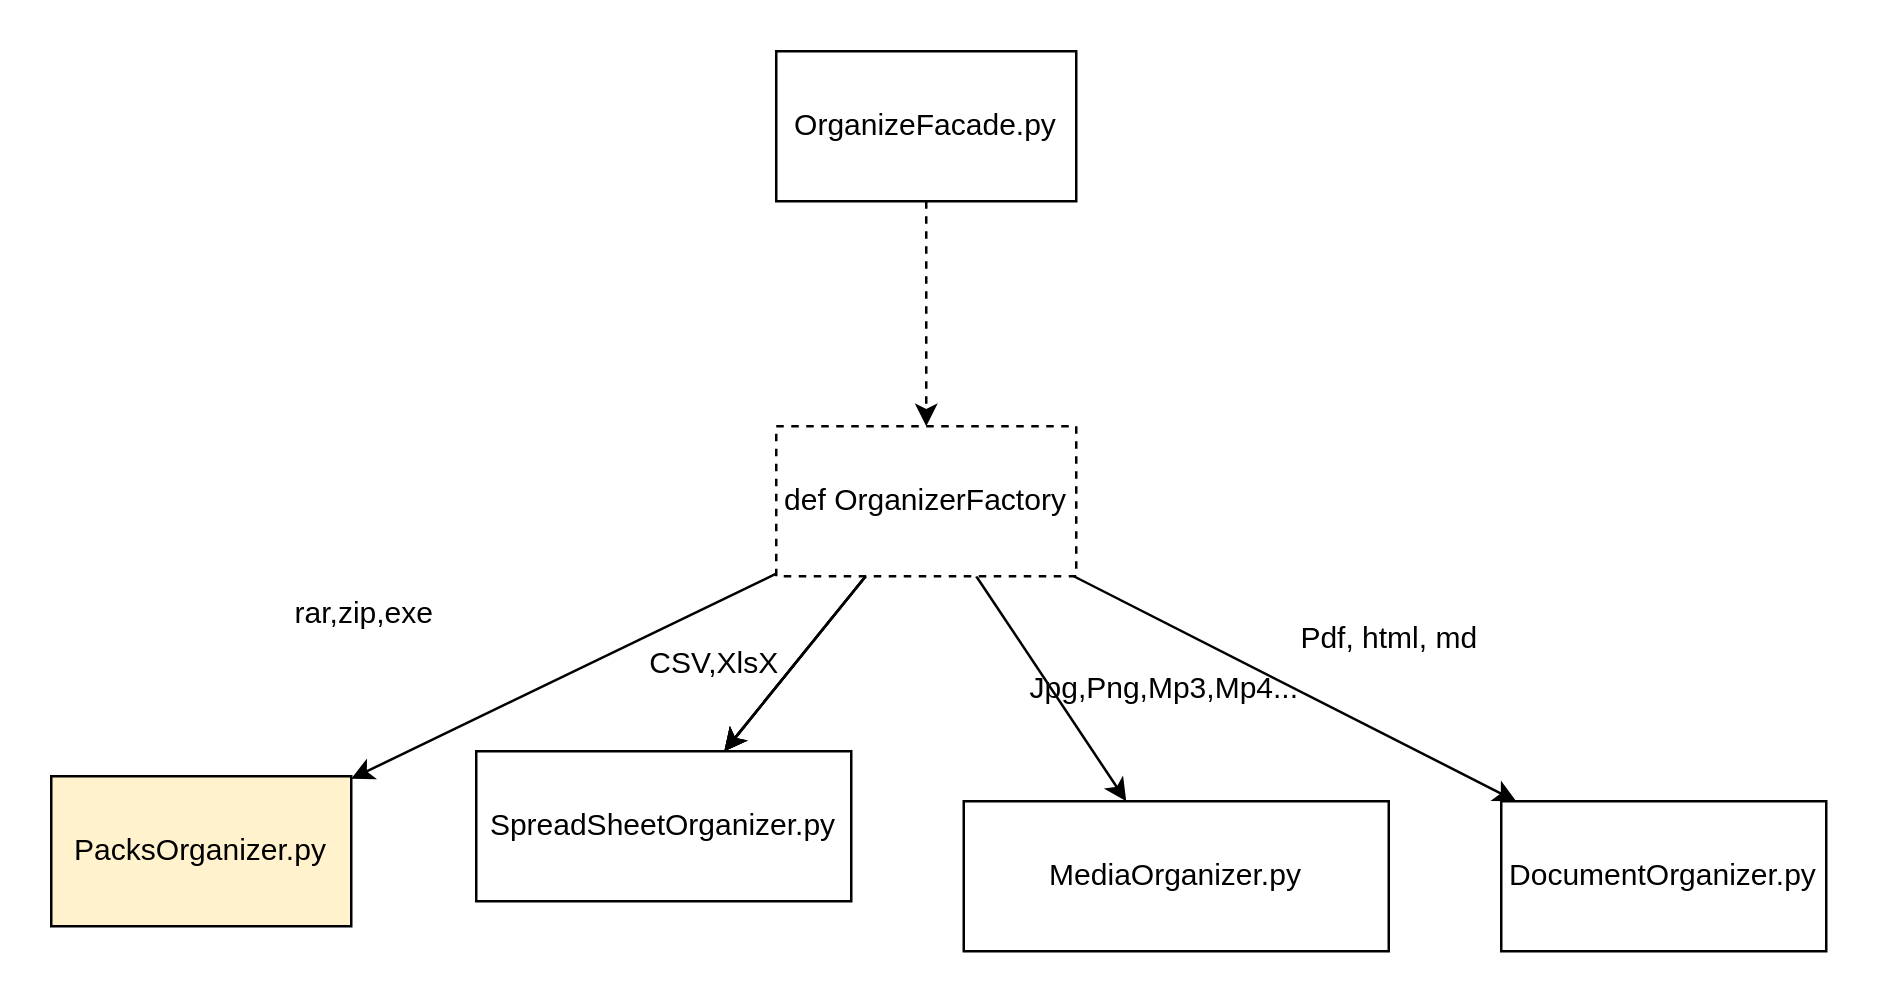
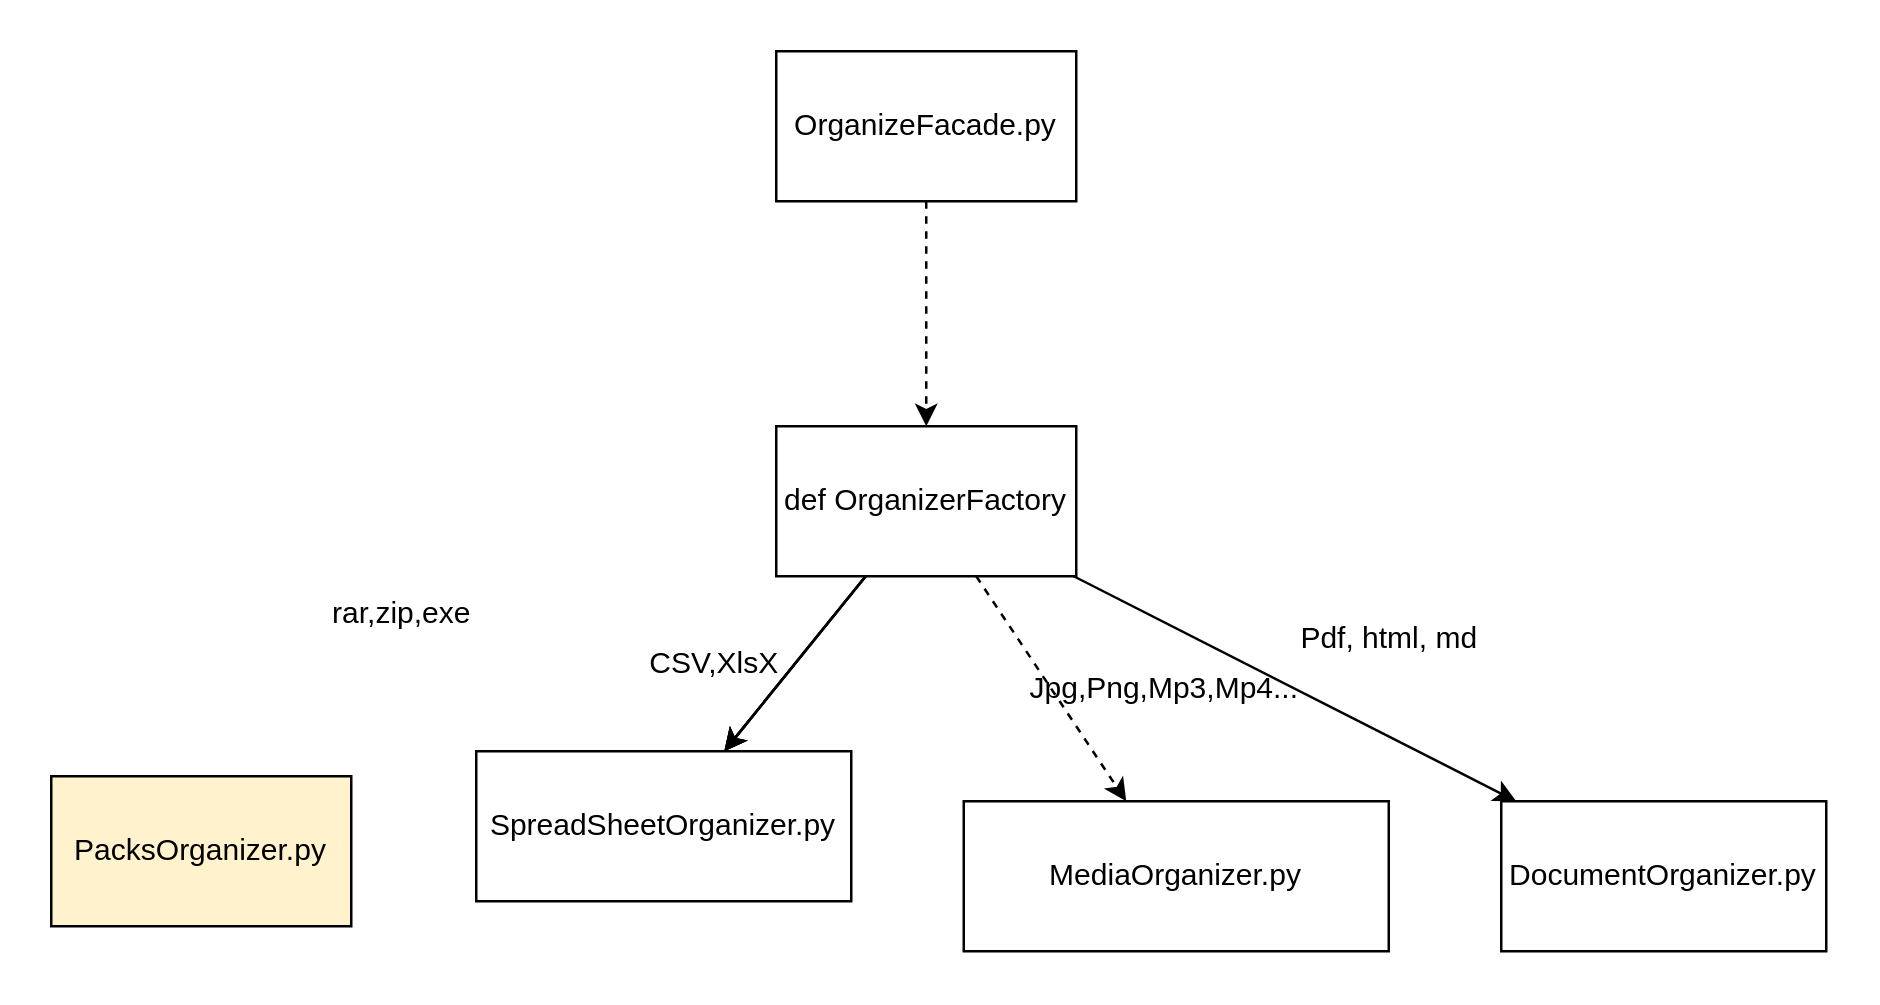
  <mxCell id="0" />
  <mxCell id="1" parent="0" />
  <mxCell id="2" value="" style="edgeStyle=none;html=1;dashed=1;" edge="1" parent="1" source="3" target="10"><mxGeometry relative="1" as="geometry" /></mxCell>
  <mxCell id="3" value="OrganizeFacade.py" style="rounded=0;whiteSpace=wrap;html=1;" vertex="1" parent="1"><mxGeometry x="310" y="20" width="120" height="60" as="geometry" /></mxCell>
  <mxCell id="4" value="" style="edgeStyle=none;html=1;" edge="1" parent="1" source="10" target="11"><mxGeometry relative="1" as="geometry" /></mxCell>
  <mxCell id="5" value="" style="edgeStyle=none;html=1;" edge="1" parent="1" source="10" target="11"><mxGeometry relative="1" as="geometry" /></mxCell>
  <mxCell id="6" value="" style="edgeStyle=none;html=1;" edge="1" parent="1" source="10" target="11"><mxGeometry relative="1" as="geometry" /></mxCell>
- <mxCell id="7" style="edgeStyle=none;html=1;" edge="1" parent="1" source="10" target="12"><mxGeometry relative="1" as="geometry"><mxPoint x="500" y="310" as="targetPoint" /></mxGeometry></mxCell>
+ <mxCell id="7" style="edgeStyle=none;html=1;dashed=1;" edge="1" parent="1" source="10" target="12"><mxGeometry relative="1" as="geometry"><mxPoint x="500" y="310" as="targetPoint" /></mxGeometry></mxCell>
  <mxCell id="8" style="edgeStyle=none;html=1;" edge="1" parent="1" source="10" target="15"><mxGeometry relative="1" as="geometry"><mxPoint x="650" y="310" as="targetPoint" /></mxGeometry></mxCell>
- <mxCell id="9" value="" style="edgeStyle=none;html=1;" edge="1" parent="1" source="10" target="17"><mxGeometry relative="1" as="geometry" /></mxCell>
- <mxCell id="10" value="def OrganizerFactory" style="rounded=0;whiteSpace=wrap;html=1;dashed=1;" vertex="1" parent="1"><mxGeometry x="310" y="170" width="120" height="60" as="geometry" /></mxCell>
+ <mxCell id="10" value="def OrganizerFactory" style="rounded=0;whiteSpace=wrap;html=1;" vertex="1" parent="1"><mxGeometry x="310" y="170" width="120" height="60" as="geometry" /></mxCell>
  <mxCell id="11" value="SpreadSheetOrganizer.py" style="rounded=0;whiteSpace=wrap;html=1;" vertex="1" parent="1"><mxGeometry x="190" y="300" width="150" height="60" as="geometry" /></mxCell>
  <mxCell id="12" value="MediaOrganizer.py" style="rounded=0;whiteSpace=wrap;html=1;" vertex="1" parent="1"><mxGeometry x="385" y="320" width="170" height="60" as="geometry" /></mxCell>
  <mxCell id="13" value="CSV,XlsX" style="text;html=1;align=center;verticalAlign=middle;resizable=0;points=[];autosize=1;strokeColor=none;fillColor=none;" vertex="1" parent="1"><mxGeometry x="245" y="250" width="80" height="30" as="geometry" /></mxCell>
  <mxCell id="14" value="Jpg,Png,Mp3,Mp4..." style="text;html=1;align=center;verticalAlign=middle;resizable=0;points=[];autosize=1;strokeColor=none;fillColor=none;" vertex="1" parent="1"><mxGeometry x="400" y="260" width="130" height="30" as="geometry" /></mxCell>
  <mxCell id="15" value="DocumentOrganizer.py" style="rounded=0;whiteSpace=wrap;html=1;" vertex="1" parent="1"><mxGeometry x="600" y="320" width="130" height="60" as="geometry" /></mxCell>
  <mxCell id="16" value="Pdf, html, md" style="text;html=1;align=center;verticalAlign=middle;resizable=0;points=[];autosize=1;strokeColor=none;fillColor=none;" vertex="1" parent="1"><mxGeometry x="510" y="240" width="90" height="30" as="geometry" /></mxCell>
  <mxCell id="17" value="PacksOrganizer.py" style="rounded=0;whiteSpace=wrap;html=1;fillColor=#fff2cc;" vertex="1" parent="1"><mxGeometry x="20" y="310" width="120" height="60" as="geometry" /></mxCell>
- <mxCell id="18" value="rar,zip,exe" style="text;html=1;align=center;verticalAlign=middle;resizable=0;points=[];autosize=1;strokeColor=none;fillColor=none;" vertex="1" parent="1"><mxGeometry x="105" y="230" width="80" height="30" as="geometry" /></mxCell>
+ <mxCell id="18" value="rar,zip,exe" style="text;html=1;align=center;verticalAlign=middle;resizable=0;points=[];autosize=1;strokeColor=none;fillColor=none;" vertex="1" parent="1"><mxGeometry x="120" y="230" width="80" height="30" as="geometry" /></mxCell>
